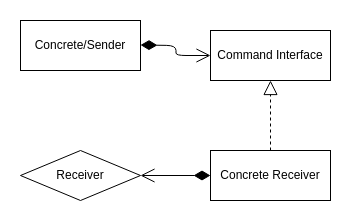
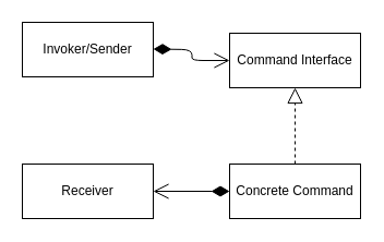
  <mxCell id="0" />
  <mxCell id="1" parent="0" />
- <mxCell id="2" value="Concrete/Sender" style="rounded=0;whiteSpace=wrap;html=1;" vertex="1" parent="1"><mxGeometry x="20" y="20" width="120" height="50" as="geometry" /></mxCell>
+ <mxCell id="2" value="Invoker/Sender" style="rounded=0;whiteSpace=wrap;html=1;" vertex="1" parent="1"><mxGeometry x="20" y="20" width="120" height="50" as="geometry" /></mxCell>
  <mxCell id="3" value="Command Interface" style="rounded=0;whiteSpace=wrap;html=1;" vertex="1" parent="1"><mxGeometry x="210" y="30" width="120" height="50" as="geometry" /></mxCell>
- <mxCell id="4" value="Concrete Receiver" style="rounded=0;whiteSpace=wrap;html=1;" vertex="1" parent="1"><mxGeometry x="210" y="150" width="120" height="50" as="geometry" /></mxCell>
+ <mxCell id="4" value="Concrete Command" style="rounded=0;whiteSpace=wrap;html=1;" vertex="1" parent="1"><mxGeometry x="210" y="150" width="120" height="50" as="geometry" /></mxCell>
  <mxCell id="5" value="" style="endArrow=block;dashed=1;endFill=0;endSize=12;html=1;exitX=0.5;exitY=0;exitDx=0;exitDy=0;entryX=0.5;entryY=1;entryDx=0;entryDy=0;" edge="1" parent="1" source="4" target="3"><mxGeometry width="160" relative="1" as="geometry"><mxPoint x="420" y="100" as="sourcePoint" /><mxPoint x="580" y="100" as="targetPoint" /></mxGeometry></mxCell>
- <mxCell id="6" value="Receiver" style="rhombus;whiteSpace=wrap;html=1;" vertex="1" parent="1"><mxGeometry x="20" y="150" width="120" height="50" as="geometry" /></mxCell>
+ <mxCell id="6" value="Receiver" style="rounded=0;whiteSpace=wrap;html=1;" vertex="1" parent="1"><mxGeometry x="20" y="150" width="120" height="50" as="geometry" /></mxCell>
  <mxCell id="7" value="" style="endArrow=open;html=1;endSize=12;startArrow=diamondThin;startSize=14;startFill=1;edgeStyle=orthogonalEdgeStyle;align=left;verticalAlign=bottom;entryX=0;entryY=0.5;entryDx=0;entryDy=0;" edge="1" parent="1" target="3"><mxGeometry x="-1" y="3" relative="1" as="geometry"><mxPoint x="140" y="44.5" as="sourcePoint" /><mxPoint x="300" y="44.5" as="targetPoint" /></mxGeometry></mxCell>
  <mxCell id="8" value="" style="endArrow=open;html=1;endSize=12;startArrow=diamondThin;startSize=14;startFill=1;edgeStyle=orthogonalEdgeStyle;align=left;verticalAlign=bottom;entryX=1;entryY=0.5;entryDx=0;entryDy=0;exitX=0;exitY=0.5;exitDx=0;exitDy=0;" edge="1" parent="1" source="4" target="6"><mxGeometry x="-1" y="3" relative="1" as="geometry"><mxPoint x="170" y="119.47" as="sourcePoint" /><mxPoint x="240" y="119.97" as="targetPoint" /></mxGeometry></mxCell>
